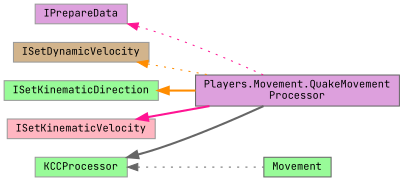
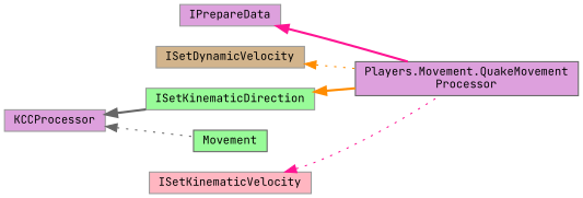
  digraph {
    fontname="JetBrains Mono"
    rankdir=LR
    node [color=grey60 fillcolor=palegreen fontname="JetBrains Mono" fontsize=10 shape=box style=filled]
    edge [color=deeppink dir=back fontname="JetBrains Mono" fontsize=10 labelfontname=Helvetica labelfontsize=10 style=dotted]
    n1 [fillcolor=plum height=0.2 label=IPrepareData width=0.4]
    n2 [color=grey40 fillcolor=plum height=0.2 label="Players.Movement.QuakeMovement\lProcessor" width=0.4]
    n3 [fillcolor=tan height=0.2 label=ISetDynamicVelocity width=0.4]
    n4 [height=0.2 label=ISetKinematicDirection width=0.4]
    n5 [fillcolor=lightpink height=0.2 label=ISetKinematicVelocity width=0.4]
-   n6 [height=0.2 label=KCCProcessor width=0.4]
+   n6 [fillcolor=plum height=0.2 label=KCCProcessor width=0.4]
    n7 [color=grey40 height=0.2 label=Movement width=0.4]
-   n1 -> n2
+   n1 -> n2 [style=bold]
    n3 -> n2 [color=darkorange]
    n4 -> n2 [color=darkorange style=bold]
-   n5 -> n2 [style=bold]
-   n6 -> n2 [color=gray40 style=bold]
+   n5 -> n2
+   n6 -> n4 [color=gray40 style=bold]
    n6 -> n7 [color=gray40]
  }
